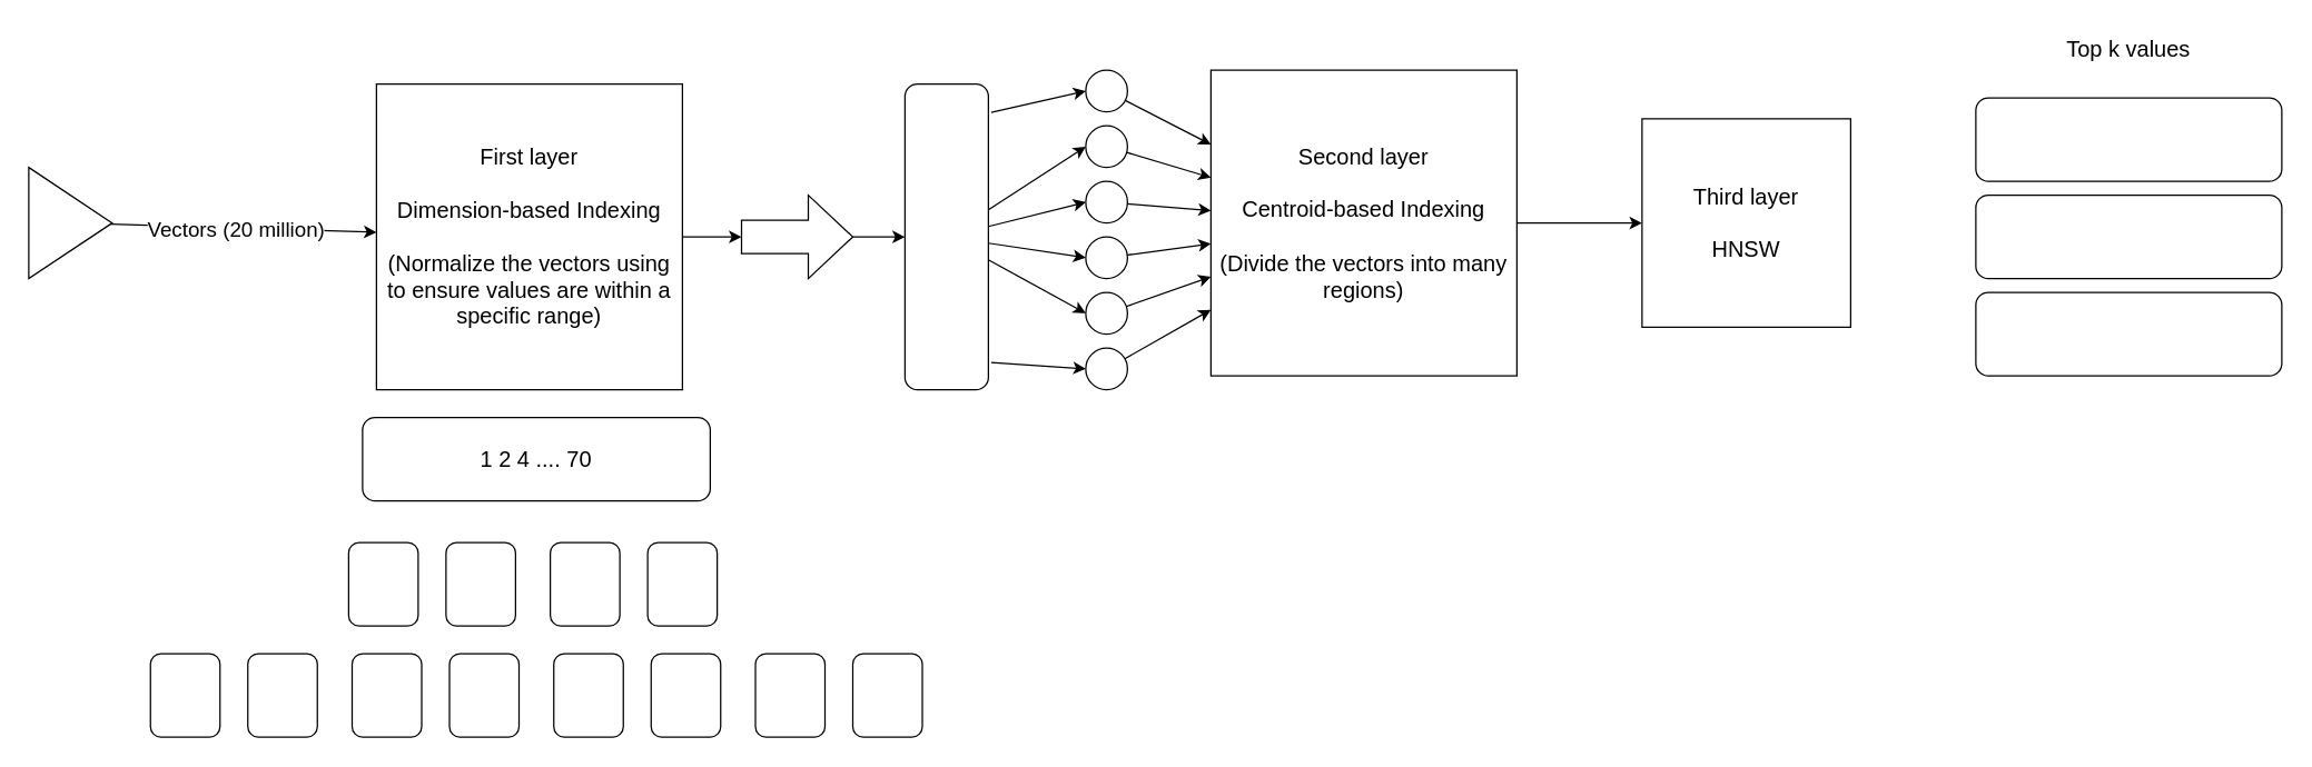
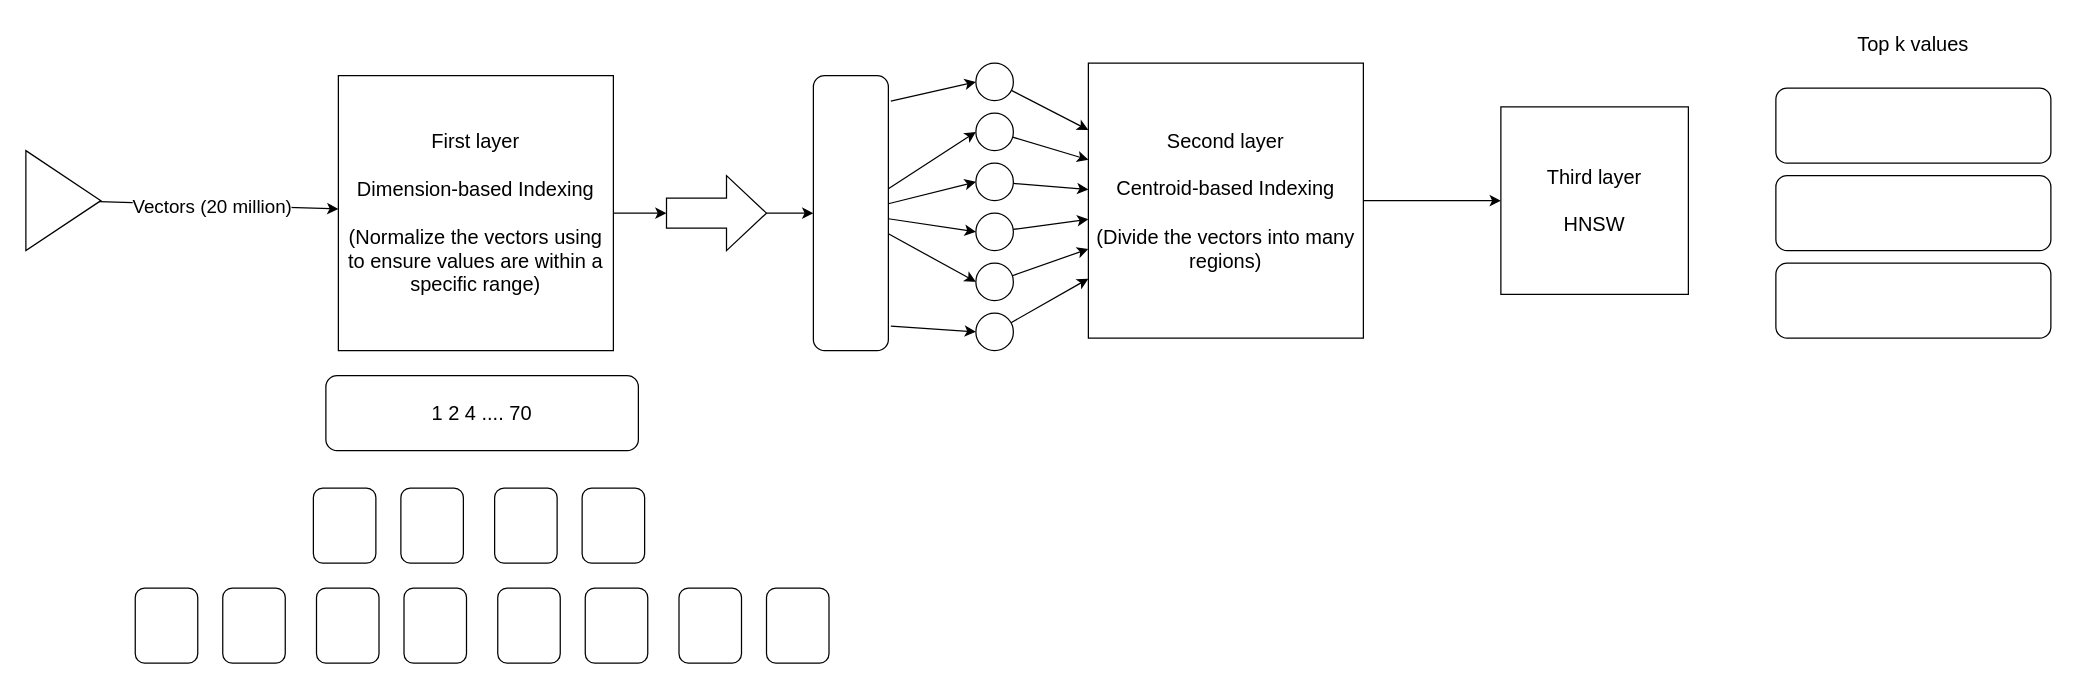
  <mxCell id="0" />
  <mxCell id="1" parent="0" />
  <mxCell id="2" value="" style="edgeStyle=none;html=1;fontSize=16;" edge="1" parent="1" source="3" target="42"><mxGeometry relative="1" as="geometry" /></mxCell>
  <mxCell id="3" value="&lt;font style=&quot;font-size: 16px;&quot;&gt;&lt;span style=&quot;font-size: 16px;&quot;&gt;First layer&lt;/span&gt;&lt;br&gt;&lt;br&gt;&lt;span style=&quot;&quot;&gt;Dimension-based Indexing&lt;br&gt;&lt;/span&gt;&lt;br&gt;(Normalize the vectors using to ensure values are within a specific range)&lt;br&gt;&lt;/font&gt;" style="whiteSpace=wrap;html=1;aspect=fixed;" vertex="1" parent="1"><mxGeometry x="270" y="60" width="220" height="220" as="geometry" /></mxCell>
  <mxCell id="4" value="" style="edgeStyle=none;html=1;" edge="1" parent="1" source="6" target="3"><mxGeometry relative="1" as="geometry" /></mxCell>
  <mxCell id="5" value="&lt;font style=&quot;font-size: 15px;&quot;&gt;Vectors (20 million)&lt;/font&gt;" style="edgeLabel;html=1;align=center;verticalAlign=middle;resizable=0;points=[];" vertex="1" connectable="0" parent="4"><mxGeometry x="-0.203" y="-1" relative="1" as="geometry"><mxPoint x="14" y="-1" as="offset" /></mxGeometry></mxCell>
  <mxCell id="6" value="" style="triangle;whiteSpace=wrap;html=1;" vertex="1" parent="1"><mxGeometry x="20" y="120" width="60" height="80" as="geometry" /></mxCell>
  <mxCell id="7" value="1 2 4 .... 70" style="rounded=1;whiteSpace=wrap;html=1;fontSize=16;" vertex="1" parent="1"><mxGeometry x="260" y="300" width="250" height="60" as="geometry" /></mxCell>
  <mxCell id="8" value="" style="rounded=1;whiteSpace=wrap;html=1;fontSize=16;" vertex="1" parent="1"><mxGeometry x="250" y="390" width="50" height="60" as="geometry" /></mxCell>
  <mxCell id="9" value="" style="rounded=1;whiteSpace=wrap;html=1;fontSize=16;" vertex="1" parent="1"><mxGeometry x="320" y="390" width="50" height="60" as="geometry" /></mxCell>
  <mxCell id="10" value="" style="rounded=1;whiteSpace=wrap;html=1;fontSize=16;" vertex="1" parent="1"><mxGeometry x="395" y="390" width="50" height="60" as="geometry" /></mxCell>
  <mxCell id="11" value="" style="rounded=1;whiteSpace=wrap;html=1;fontSize=16;" vertex="1" parent="1"><mxGeometry x="465" y="390" width="50" height="60" as="geometry" /></mxCell>
  <mxCell id="12" value="" style="rounded=1;whiteSpace=wrap;html=1;fontSize=16;" vertex="1" parent="1"><mxGeometry x="107.5" y="470" width="50" height="60" as="geometry" /></mxCell>
  <mxCell id="13" value="" style="rounded=1;whiteSpace=wrap;html=1;fontSize=16;" vertex="1" parent="1"><mxGeometry x="177.5" y="470" width="50" height="60" as="geometry" /></mxCell>
  <mxCell id="14" value="" style="rounded=1;whiteSpace=wrap;html=1;fontSize=16;" vertex="1" parent="1"><mxGeometry x="252.5" y="470" width="50" height="60" as="geometry" /></mxCell>
  <mxCell id="15" value="" style="rounded=1;whiteSpace=wrap;html=1;fontSize=16;" vertex="1" parent="1"><mxGeometry x="322.5" y="470" width="50" height="60" as="geometry" /></mxCell>
  <mxCell id="16" value="" style="rounded=1;whiteSpace=wrap;html=1;fontSize=16;" vertex="1" parent="1"><mxGeometry x="397.5" y="470" width="50" height="60" as="geometry" /></mxCell>
  <mxCell id="17" value="" style="rounded=1;whiteSpace=wrap;html=1;fontSize=16;" vertex="1" parent="1"><mxGeometry x="467.5" y="470" width="50" height="60" as="geometry" /></mxCell>
  <mxCell id="18" value="" style="rounded=1;whiteSpace=wrap;html=1;fontSize=16;" vertex="1" parent="1"><mxGeometry x="542.5" y="470" width="50" height="60" as="geometry" /></mxCell>
  <mxCell id="19" value="" style="rounded=1;whiteSpace=wrap;html=1;fontSize=16;" vertex="1" parent="1"><mxGeometry x="612.5" y="470" width="50" height="60" as="geometry" /></mxCell>
  <mxCell id="20" style="edgeStyle=none;html=1;entryX=0;entryY=0.5;entryDx=0;entryDy=0;fontSize=16;" edge="1" parent="1" source="24" target="28"><mxGeometry relative="1" as="geometry" /></mxCell>
  <mxCell id="21" style="edgeStyle=none;html=1;entryX=0;entryY=0.5;entryDx=0;entryDy=0;fontSize=16;" edge="1" parent="1" source="24" target="30"><mxGeometry relative="1" as="geometry" /></mxCell>
  <mxCell id="22" style="edgeStyle=none;html=1;entryX=0;entryY=0.5;entryDx=0;entryDy=0;fontSize=16;" edge="1" parent="1" source="24" target="32"><mxGeometry relative="1" as="geometry" /></mxCell>
  <mxCell id="23" style="edgeStyle=none;html=1;entryX=0;entryY=0.5;entryDx=0;entryDy=0;fontSize=16;" edge="1" parent="1" source="24" target="34"><mxGeometry relative="1" as="geometry" /></mxCell>
  <mxCell id="24" value="" style="rounded=1;whiteSpace=wrap;html=1;fontSize=16;direction=south;" vertex="1" parent="1"><mxGeometry x="650" y="60" width="60" height="220" as="geometry" /></mxCell>
  <mxCell id="25" value="" style="edgeStyle=none;html=1;fontSize=16;" edge="1" parent="1" source="26" target="40"><mxGeometry relative="1" as="geometry" /></mxCell>
  <mxCell id="26" value="" style="ellipse;whiteSpace=wrap;html=1;aspect=fixed;fontSize=16;" vertex="1" parent="1"><mxGeometry x="780" y="50" width="30" height="30" as="geometry" /></mxCell>
  <mxCell id="27" value="" style="edgeStyle=none;html=1;fontSize=16;" edge="1" parent="1" source="28" target="40"><mxGeometry relative="1" as="geometry" /></mxCell>
  <mxCell id="28" value="" style="ellipse;whiteSpace=wrap;html=1;aspect=fixed;fontSize=16;" vertex="1" parent="1"><mxGeometry x="780" y="90" width="30" height="30" as="geometry" /></mxCell>
  <mxCell id="29" value="" style="edgeStyle=none;html=1;fontSize=16;" edge="1" parent="1" source="30" target="40"><mxGeometry relative="1" as="geometry" /></mxCell>
  <mxCell id="30" value="" style="ellipse;whiteSpace=wrap;html=1;aspect=fixed;fontSize=16;" vertex="1" parent="1"><mxGeometry x="780" y="130" width="30" height="30" as="geometry" /></mxCell>
  <mxCell id="31" value="" style="edgeStyle=none;html=1;fontSize=16;" edge="1" parent="1" source="32" target="40"><mxGeometry relative="1" as="geometry" /></mxCell>
  <mxCell id="32" value="" style="ellipse;whiteSpace=wrap;html=1;aspect=fixed;fontSize=16;" vertex="1" parent="1"><mxGeometry x="780" y="170" width="30" height="30" as="geometry" /></mxCell>
  <mxCell id="33" value="" style="edgeStyle=none;html=1;fontSize=16;" edge="1" parent="1" source="34" target="40"><mxGeometry relative="1" as="geometry" /></mxCell>
  <mxCell id="34" value="" style="ellipse;whiteSpace=wrap;html=1;aspect=fixed;fontSize=16;" vertex="1" parent="1"><mxGeometry x="780" y="210" width="30" height="30" as="geometry" /></mxCell>
  <mxCell id="35" value="" style="edgeStyle=none;html=1;fontSize=16;" edge="1" parent="1" source="36" target="40"><mxGeometry relative="1" as="geometry" /></mxCell>
  <mxCell id="36" value="" style="ellipse;whiteSpace=wrap;html=1;aspect=fixed;fontSize=16;" vertex="1" parent="1"><mxGeometry x="780" y="250" width="30" height="30" as="geometry" /></mxCell>
  <mxCell id="37" value="" style="endArrow=classic;html=1;fontSize=16;exitX=0.093;exitY=-0.033;exitDx=0;exitDy=0;exitPerimeter=0;entryX=0;entryY=0.5;entryDx=0;entryDy=0;" edge="1" parent="1" source="24" target="26"><mxGeometry width="50" height="50" relative="1" as="geometry"><mxPoint x="710" y="20" as="sourcePoint" /><mxPoint x="867.62" y="23.96" as="targetPoint" /></mxGeometry></mxCell>
  <mxCell id="38" value="" style="endArrow=classic;html=1;fontSize=16;exitX=0.911;exitY=-0.033;exitDx=0;exitDy=0;exitPerimeter=0;entryX=0;entryY=0.5;entryDx=0;entryDy=0;" edge="1" parent="1" source="24" target="36"><mxGeometry width="50" height="50" relative="1" as="geometry"><mxPoint x="721.98" y="90.46" as="sourcePoint" /><mxPoint x="790" y="80" as="targetPoint" /></mxGeometry></mxCell>
  <mxCell id="39" value="" style="edgeStyle=none;html=1;fontSize=16;" edge="1" parent="1" source="40" target="43"><mxGeometry relative="1" as="geometry" /></mxCell>
  <mxCell id="40" value="&lt;font style=&quot;font-size: 16px;&quot;&gt;&lt;span style=&quot;font-size: 16px;&quot;&gt;Second layer&lt;/span&gt;&lt;br&gt;&lt;br&gt;&lt;span style=&quot;&quot;&gt;Centroid-based Indexing&lt;br&gt;&lt;/span&gt;&lt;br&gt;(Divide the vectors into many regions)&lt;br&gt;&lt;/font&gt;" style="whiteSpace=wrap;html=1;aspect=fixed;" vertex="1" parent="1"><mxGeometry x="870" y="50" width="220" height="220" as="geometry" /></mxCell>
  <mxCell id="41" value="" style="edgeStyle=none;html=1;fontSize=16;" edge="1" parent="1" source="42" target="24"><mxGeometry relative="1" as="geometry" /></mxCell>
  <mxCell id="42" value="" style="shape=singleArrow;whiteSpace=wrap;html=1;arrowWidth=0.4;arrowSize=0.4;" vertex="1" parent="1"><mxGeometry x="532.5" y="140" width="80" height="60" as="geometry" /></mxCell>
- <mxCell id="43" value="&lt;font style=&quot;font-size: 16px;&quot;&gt;&lt;span style=&quot;font-size: 16px;&quot;&gt;Third layer&lt;/span&gt;&lt;br&gt;&lt;br&gt;&lt;span style=&quot;&quot;&gt;HNSW&lt;/span&gt;&lt;br&gt;&lt;/font&gt;" style="whiteSpace=wrap;html=1;aspect=fixed;" vertex="1" parent="1"><mxGeometry x="1180" y="85" width="150" height="150" as="geometry" /></mxCell>
+ <mxCell id="43" value="&lt;font style=&quot;font-size: 16px;&quot;&gt;&lt;span style=&quot;font-size: 16px;&quot;&gt;Third layer&lt;/span&gt;&lt;br&gt;&lt;br&gt;&lt;span style=&quot;&quot;&gt;HNSW&lt;/span&gt;&lt;br&gt;&lt;/font&gt;" style="whiteSpace=wrap;html=1;aspect=fixed;" vertex="1" parent="1"><mxGeometry x="1200" y="85" width="150" height="150" as="geometry" /></mxCell>
  <mxCell id="44" value="" style="rounded=1;whiteSpace=wrap;html=1;fontSize=16;" vertex="1" parent="1"><mxGeometry x="1420" y="70" width="220" height="60" as="geometry" /></mxCell>
  <mxCell id="45" value="" style="rounded=1;whiteSpace=wrap;html=1;fontSize=16;" vertex="1" parent="1"><mxGeometry x="1420" y="140" width="220" height="60" as="geometry" /></mxCell>
  <mxCell id="46" value="" style="rounded=1;whiteSpace=wrap;html=1;fontSize=16;" vertex="1" parent="1"><mxGeometry x="1420" y="210" width="220" height="60" as="geometry" /></mxCell>
  <mxCell id="47" value="Top k values" style="text;html=1;strokeColor=none;fillColor=none;align=center;verticalAlign=middle;whiteSpace=wrap;rounded=0;fontSize=16;" vertex="1" parent="1"><mxGeometry x="1470" y="20" width="120" height="30" as="geometry" /></mxCell>
